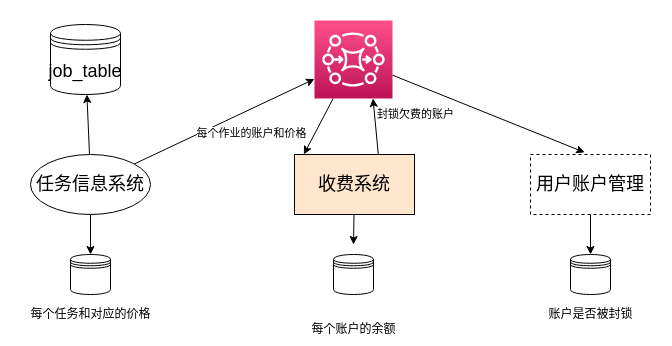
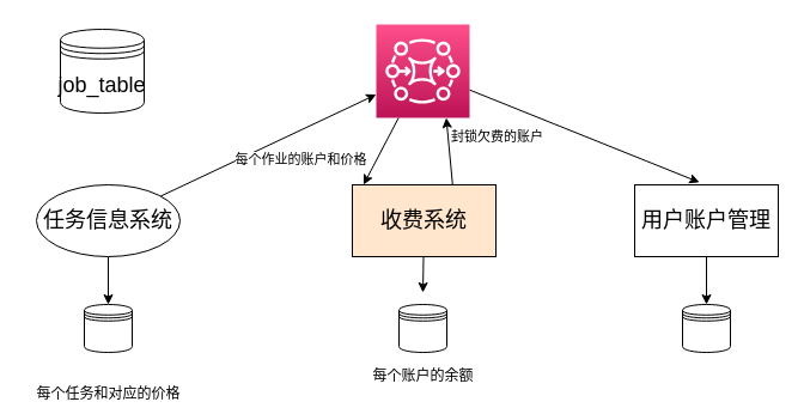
  <mxCell id="0" />
  <mxCell id="1" parent="0" />
  <mxCell id="2" style="edgeStyle=none;html=1;entryX=0;entryY=0.75;entryDx=0;entryDy=0;entryPerimeter=0;" edge="1" parent="1" source="6" target="22"><mxGeometry relative="1" as="geometry" /></mxCell>
  <mxCell id="3" value="每个作业的账户和价格" style="edgeLabel;html=1;align=center;verticalAlign=middle;resizable=0;points=[];" vertex="1" connectable="0" parent="2"><mxGeometry x="-0.267" y="-1" relative="1" as="geometry"><mxPoint x="50" y="-1" as="offset" /></mxGeometry></mxCell>
  <mxCell id="4" style="edgeStyle=none;html=1;entryX=0.5;entryY=0;entryDx=0;entryDy=0;" edge="1" parent="1" source="6" target="13"><mxGeometry relative="1" as="geometry" /></mxCell>
- <mxCell id="5" style="edgeStyle=none;html=1;" edge="1" parent="1" source="6" target="19"><mxGeometry relative="1" as="geometry" /></mxCell>
  <mxCell id="6" value="任务信息系统" style="ellipse;whiteSpace=wrap;html=1;fontSize=18;" vertex="1" parent="1"><mxGeometry x="30" y="154" width="120" height="60" as="geometry" /></mxCell>
  <mxCell id="7" style="edgeStyle=none;html=1;entryX=0.5;entryY=-0.25;entryDx=0;entryDy=0;entryPerimeter=0;" edge="1" parent="1" source="10" target="14"><mxGeometry relative="1" as="geometry" /></mxCell>
  <mxCell id="8" style="edgeStyle=none;html=1;entryX=0.75;entryY=1;entryDx=0;entryDy=0;entryPerimeter=0;exitX=0.699;exitY=0.011;exitDx=0;exitDy=0;exitPerimeter=0;" edge="1" parent="1" source="10" target="22"><mxGeometry relative="1" as="geometry" /></mxCell>
  <mxCell id="9" value="封锁欠费的账户" style="edgeLabel;html=1;align=center;verticalAlign=middle;resizable=0;points=[];" vertex="1" connectable="0" parent="8"><mxGeometry x="-0.079" relative="1" as="geometry"><mxPoint x="39" y="-15" as="offset" /></mxGeometry></mxCell>
  <mxCell id="10" value="&lt;font style=&quot;font-size: 18px&quot;&gt;收费系统&lt;/font&gt;" style="whiteSpace=wrap;html=1;fillColor=#ffe6cc;" vertex="1" parent="1"><mxGeometry x="294" y="154" width="120" height="60" as="geometry" /></mxCell>
  <mxCell id="11" style="edgeStyle=none;html=1;entryX=0.5;entryY=0;entryDx=0;entryDy=0;" edge="1" parent="1" source="12" target="15"><mxGeometry relative="1" as="geometry" /></mxCell>
- <mxCell id="12" value="&lt;font style=&quot;font-size: 18px&quot;&gt;用户账户管理&lt;/font&gt;" style="whiteSpace=wrap;html=1;dashed=1;" vertex="1" parent="1"><mxGeometry x="530" y="154" width="120" height="60" as="geometry" /></mxCell>
+ <mxCell id="12" value="&lt;font style=&quot;font-size: 18px&quot;&gt;用户账户管理&lt;/font&gt;" style="whiteSpace=wrap;html=1;" vertex="1" parent="1"><mxGeometry x="530" y="154" width="120" height="60" as="geometry" /></mxCell>
  <mxCell id="13" value="" style="shape=datastore;whiteSpace=wrap;html=1;fontSize=18;" vertex="1" parent="1"><mxGeometry x="70" y="254" width="40" height="40" as="geometry" /></mxCell>
  <mxCell id="14" value="" style="shape=datastore;whiteSpace=wrap;html=1;fontSize=18;" vertex="1" parent="1"><mxGeometry x="333" y="254" width="40" height="40" as="geometry" /></mxCell>
  <mxCell id="15" value="" style="shape=datastore;whiteSpace=wrap;html=1;fontSize=18;" vertex="1" parent="1"><mxGeometry x="570" y="254" width="40" height="40" as="geometry" /></mxCell>
- <mxCell id="16" value="每个任务和对应的价格" style="text;html=1;align=center;verticalAlign=middle;resizable=0;points=[];autosize=1;strokeColor=none;" vertex="1" parent="1"><mxGeometry x="20" y="304" width="140" height="20" as="geometry" /></mxCell>
- <mxCell id="17" value="每个账户的余额" style="text;html=1;align=center;verticalAlign=middle;resizable=0;points=[];autosize=1;strokeColor=none;" vertex="1" parent="1"><mxGeometry x="303" y="319" width="100" height="20" as="geometry" /></mxCell>
- <mxCell id="18" value="账户是否被封锁" style="text;html=1;align=center;verticalAlign=middle;resizable=0;points=[];autosize=1;strokeColor=none;" vertex="1" parent="1"><mxGeometry x="540" y="304" width="100" height="20" as="geometry" /></mxCell>
+ <mxCell id="16" value="每个任务和对应的价格" style="text;html=1;align=center;verticalAlign=middle;resizable=0;points=[];autosize=1;strokeColor=none;" vertex="1" parent="1"><mxGeometry x="20" y="319" width="140" height="20" as="geometry" /></mxCell>
+ <mxCell id="17" value="每个账户的余额" style="text;html=1;align=center;verticalAlign=middle;resizable=0;points=[];autosize=1;strokeColor=none;" vertex="1" parent="1"><mxGeometry x="303" y="304" width="100" height="20" as="geometry" /></mxCell>
  <mxCell id="19" value="job_table" style="shape=datastore;whiteSpace=wrap;html=1;fontSize=18;" vertex="1" parent="1"><mxGeometry x="50" y="24" width="70" height="70" as="geometry" /></mxCell>
  <mxCell id="20" style="edgeStyle=none;html=1;entryX=0.078;entryY=-0.001;entryDx=0;entryDy=0;entryPerimeter=0;" edge="1" parent="1" source="22" target="10"><mxGeometry relative="1" as="geometry"><mxPoint x="340" y="155" as="targetPoint" /></mxGeometry></mxCell>
  <mxCell id="21" style="edgeStyle=none;html=1;entryX=0.451;entryY=-0.035;entryDx=0;entryDy=0;entryPerimeter=0;" edge="1" parent="1" source="22" target="12"><mxGeometry relative="1" as="geometry" /></mxCell>
  <mxCell id="22" value="" style="points=[[0,0,0],[0.25,0,0],[0.5,0,0],[0.75,0,0],[1,0,0],[0,1,0],[0.25,1,0],[0.5,1,0],[0.75,1,0],[1,1,0],[0,0.25,0],[0,0.5,0],[0,0.75,0],[1,0.25,0],[1,0.5,0],[1,0.75,0]];outlineConnect=0;fontColor=#232F3E;gradientColor=#FF4F8B;gradientDirection=north;fillColor=#BC1356;strokeColor=#ffffff;dashed=0;verticalLabelPosition=bottom;verticalAlign=top;align=center;html=1;fontSize=12;fontStyle=0;aspect=fixed;shape=mxgraph.aws4.resourceIcon;resIcon=mxgraph.aws4.mq;" vertex="1" parent="1"><mxGeometry x="314" y="20" width="78" height="78" as="geometry" /></mxCell>
